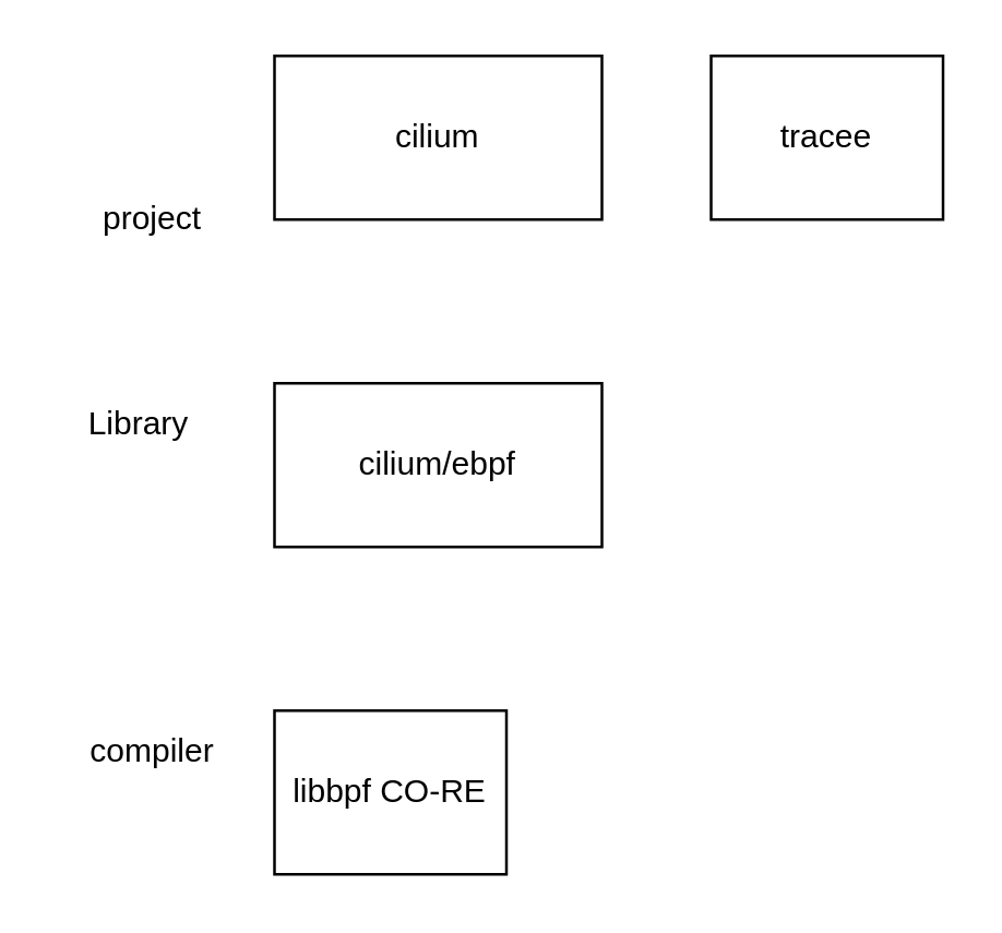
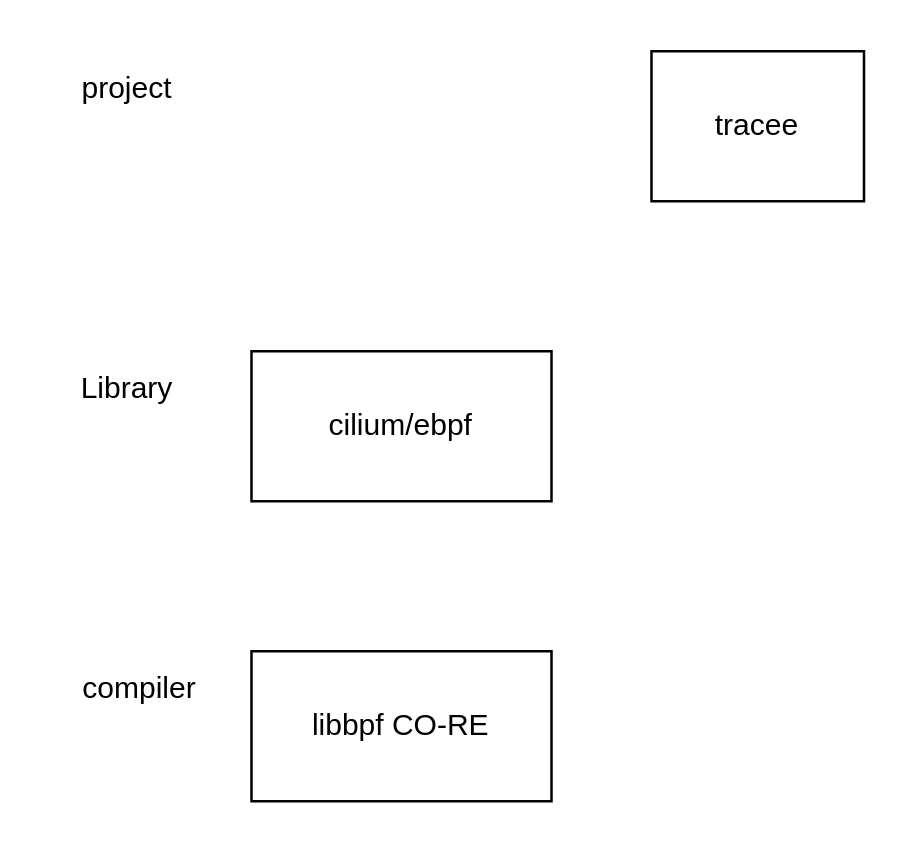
  <mxCell id="0" />
  <mxCell id="1" parent="0" />
- <mxCell id="2" value="libbpf CO-RE" style="rounded=0;whiteSpace=wrap;html=1;" vertex="1" parent="1"><mxGeometry x="100" y="260" width="85" height="60" as="geometry" /></mxCell>
+ <mxCell id="2" value="libbpf CO-RE" style="rounded=0;whiteSpace=wrap;html=1;" vertex="1" parent="1"><mxGeometry x="100" y="260" width="120" height="60" as="geometry" /></mxCell>
  <mxCell id="3" value="Library" style="text;html=1;align=center;verticalAlign=middle;resizable=0;points=[];autosize=1;strokeColor=none;fillColor=none;" vertex="1" parent="1"><mxGeometry x="20" y="140" width="60" height="30" as="geometry" /></mxCell>
  <mxCell id="4" value="compiler" style="text;html=1;align=center;verticalAlign=middle;resizable=0;points=[];autosize=1;strokeColor=none;fillColor=none;" vertex="1" parent="1"><mxGeometry x="20" y="260" width="70" height="30" as="geometry" /></mxCell>
  <mxCell id="5" value="tracee" style="rounded=0;whiteSpace=wrap;html=1;" vertex="1" parent="1"><mxGeometry x="260" y="20" width="85" height="60" as="geometry" /></mxCell>
- <mxCell id="6" value="project" style="text;html=1;align=center;verticalAlign=middle;resizable=0;points=[];autosize=1;strokeColor=none;fillColor=none;" vertex="1" parent="1"><mxGeometry x="25" y="65" width="60" height="30" as="geometry" /></mxCell>
+ <mxCell id="6" value="project" style="text;html=1;align=center;verticalAlign=middle;resizable=0;points=[];autosize=1;strokeColor=none;fillColor=none;" vertex="1" parent="1"><mxGeometry x="20" y="20" width="60" height="30" as="geometry" /></mxCell>
  <mxCell id="7" value="cilium/ebpf" style="rounded=0;whiteSpace=wrap;html=1;" vertex="1" parent="1"><mxGeometry x="100" y="140" width="120" height="60" as="geometry" /></mxCell>
- <mxCell id="8" value="cilium" style="rounded=0;whiteSpace=wrap;html=1;" vertex="1" parent="1"><mxGeometry x="100" y="20" width="120" height="60" as="geometry" /></mxCell>
